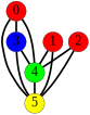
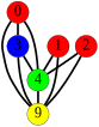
  graph {
    splines=true
    fontname="Liberation Serif"
    node [color=black fillcolor=red fixedsize=true fontname="Liberation Serif" fontsize=42 penwidth=1 shape=circle style=filled]
    edge [color=black penwidth=6 style=bold fontname="Liberation Serif"]
    0 [height=0.91667 width=0.91667]
    3 [fillcolor=blue height=0.91667 width=0.91667]
    4 [fillcolor=green height=0.91667 width=0.91667]
-   5 [fillcolor=yellow height=0.91667 width=0.91667]
+   5 [fillcolor=yellow height=0.91667 label=9 width=0.91667]
    1 [height=0.91667 width=0.91667]
    2 [height=0.91667 width=0.91667]
    0 -- 3
    0 -- 4
    0 -- 5
    3 -- 4
    3 -- 5
    4 -- 5
    1 -- 4
    1 -- 5
    2 -- 4
    2 -- 5
  }
